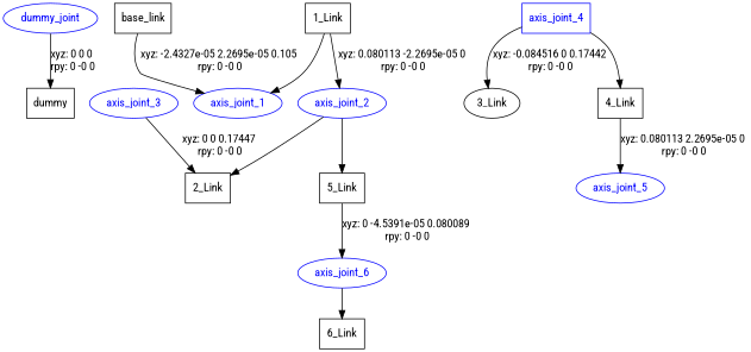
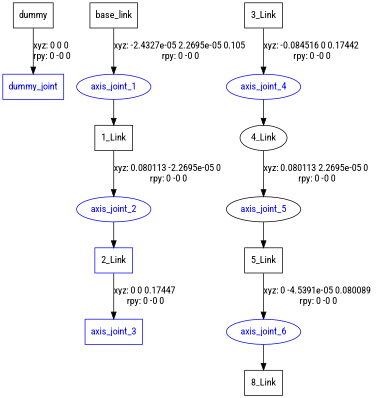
  digraph {
    fontname="Roboto Condensed"
    node [fontname="Roboto Condensed" shape=box]
    edge [fontname="Roboto Condensed"]
    n1 [label=dummy]
-   dummy_joint [color=blue fontcolor=blue shape=ellipse]
+   dummy_joint [color=blue fontcolor=blue]
    n3 [label=base_link]
    axis_joint_1 [color=blue fontcolor=blue shape=ellipse]
    n5 [label="1_Link"]
    axis_joint_2 [color=blue fontcolor=blue shape=ellipse]
-   n7 [label="2_Link"]
-   axis_joint_3 [color=blue fontcolor=blue shape=ellipse]
-   n9 [label="3_Link" shape=ellipse]
-   axis_joint_4 [color=blue fontcolor=blue]
-   n11 [label="4_Link"]
-   axis_joint_5 [color=blue fontcolor=blue shape=ellipse]
+   n7 [label="2_Link" color=blue]
+   axis_joint_3 [color=blue fontcolor=blue]
+   n9 [label="3_Link"]
+   axis_joint_4 [color=blue fontcolor=blue shape=ellipse]
+   n11 [label="4_Link" shape=ellipse]
+   axis_joint_5 [color=black fontcolor=blue shape=ellipse]
    n13 [label="5_Link"]
    axis_joint_6 [color=blue fontcolor=blue shape=ellipse]
-   n15 [label="6_Link"]
-   dummy_joint -> n1 [label="xyz: 0 0 0 \nrpy: 0 -0 0"]
+   n15 [label="8_Link"]
+   n1 -> dummy_joint [label="xyz: 0 0 0 \nrpy: 0 -0 0"]
    n3 -> axis_joint_1 [label="xyz: -2.4327e-05 2.2695e-05 0.105 \nrpy: 0 -0 0"]
-   n5 -> axis_joint_1
+   axis_joint_1 -> n5
    n5 -> axis_joint_2 [label="xyz: 0.080113 -2.2695e-05 0 \nrpy: 0 -0 0"]
    axis_joint_2 -> n7
-   axis_joint_3 -> n7 [label="xyz: 0 0 0.17447 \nrpy: 0 -0 0"]
-   axis_joint_4 -> n9 [label="xyz: -0.084516 0 0.17442 \nrpy: 0 -0 0"]
+   n7 -> axis_joint_3 [label="xyz: 0 0 0.17447 \nrpy: 0 -0 0"]
+   n9 -> axis_joint_4 [label="xyz: -0.084516 0 0.17442 \nrpy: 0 -0 0"]
    axis_joint_4 -> n11
    n11 -> axis_joint_5 [label="xyz: 0.080113 2.2695e-05 0 \nrpy: 0 -0 0"]
-   axis_joint_2 -> n13
+   axis_joint_5 -> n13
    n13 -> axis_joint_6 [label="xyz: 0 -4.5391e-05 0.080089 \nrpy: 0 -0 0"]
    axis_joint_6 -> n15
  }
